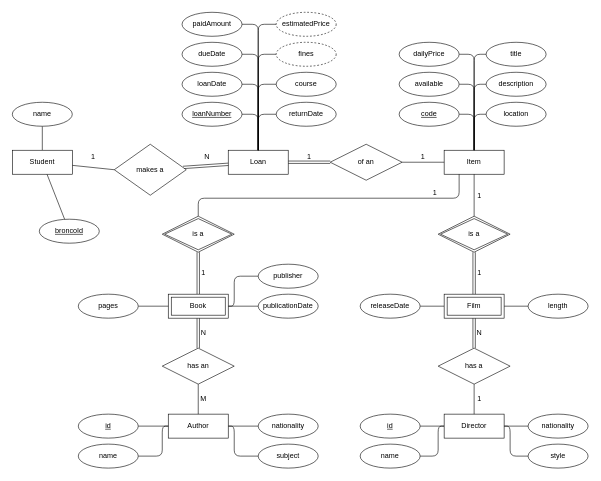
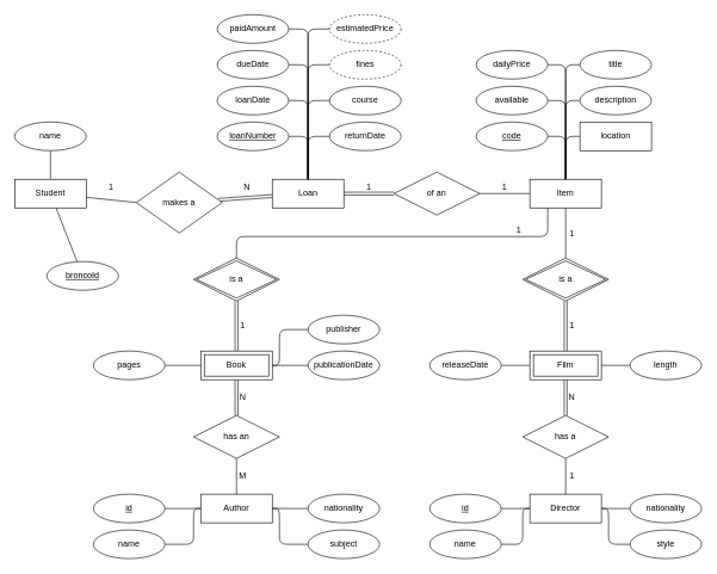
  <mxCell id="0" />
  <mxCell id="1" parent="0" />
  <mxCell id="2" style="edgeStyle=none;html=1;endArrow=none;endFill=0;" parent="1" source="5" target="6" edge="1"><mxGeometry relative="1" as="geometry" /></mxCell>
  <mxCell id="3" style="edgeStyle=none;html=1;endArrow=none;endFill=0;" parent="1" source="5" target="7" edge="1"><mxGeometry relative="1" as="geometry" /></mxCell>
  <mxCell id="4" style="edgeStyle=none;html=1;entryX=0;entryY=0.5;entryDx=0;entryDy=0;endArrow=none;endFill=0;" parent="1" source="5" target="55" edge="1"><mxGeometry relative="1" as="geometry" /></mxCell>
  <mxCell id="5" value="Student" style="whiteSpace=wrap;html=1;align=center;" parent="1" vertex="1"><mxGeometry x="20" y="250" width="100" height="40" as="geometry" /></mxCell>
  <mxCell id="6" value="name" style="ellipse;whiteSpace=wrap;html=1;align=center;" parent="1" vertex="1"><mxGeometry x="20" y="170" width="100" height="40" as="geometry" /></mxCell>
  <mxCell id="7" value="broncoId" style="ellipse;whiteSpace=wrap;html=1;align=center;fontStyle=4;" parent="1" vertex="1"><mxGeometry x="65" y="365" width="100" height="40" as="geometry" /></mxCell>
  <mxCell id="8" style="edgeStyle=none;html=1;endArrow=none;endFill=0;" parent="1" source="10" target="21" edge="1"><mxGeometry relative="1" as="geometry"><Array as="points"><mxPoint x="430" y="40" /></Array></mxGeometry></mxCell>
  <mxCell id="9" style="edgeStyle=none;html=1;entryX=0;entryY=0.5;entryDx=0;entryDy=0;endArrow=none;endFill=0;shape=link;" parent="1" source="10" target="57" edge="1"><mxGeometry relative="1" as="geometry" /></mxCell>
  <mxCell id="10" value="Loan" style="whiteSpace=wrap;html=1;align=center;" parent="1" vertex="1"><mxGeometry x="380" y="250" width="100" height="40" as="geometry" /></mxCell>
  <mxCell id="11" style="edgeStyle=none;html=1;endArrow=none;endFill=0;" parent="1" source="12" edge="1"><mxGeometry relative="1" as="geometry"><mxPoint x="430" y="250" as="targetPoint" /><Array as="points"><mxPoint x="430" y="190" /></Array></mxGeometry></mxCell>
  <mxCell id="12" value="loanNumber" style="ellipse;whiteSpace=wrap;html=1;align=center;fontStyle=4;" parent="1" vertex="1"><mxGeometry x="303" y="170" width="100" height="40" as="geometry" /></mxCell>
  <mxCell id="13" style="edgeStyle=none;html=1;endArrow=none;endFill=0;" parent="1" source="14" edge="1"><mxGeometry relative="1" as="geometry"><mxPoint x="430" y="250" as="targetPoint" /><Array as="points"><mxPoint x="430" y="90" /></Array></mxGeometry></mxCell>
  <mxCell id="14" value="dueDate" style="ellipse;whiteSpace=wrap;html=1;align=center;" parent="1" vertex="1"><mxGeometry x="303" y="70" width="100" height="40" as="geometry" /></mxCell>
  <mxCell id="15" style="edgeStyle=none;html=1;endArrow=none;endFill=0;" parent="1" source="16" edge="1"><mxGeometry relative="1" as="geometry"><mxPoint x="430" y="250" as="targetPoint" /><Array as="points"><mxPoint x="430" y="140" /></Array></mxGeometry></mxCell>
  <mxCell id="16" value="loanDate" style="ellipse;whiteSpace=wrap;html=1;align=center;" parent="1" vertex="1"><mxGeometry x="303" y="120" width="100" height="40" as="geometry" /></mxCell>
  <mxCell id="17" style="edgeStyle=none;html=1;entryX=0.5;entryY=0;entryDx=0;entryDy=0;endArrow=none;endFill=0;" parent="1" source="18" target="10" edge="1"><mxGeometry relative="1" as="geometry"><Array as="points"><mxPoint x="430" y="190" /></Array></mxGeometry></mxCell>
  <mxCell id="18" value="returnDate" style="ellipse;whiteSpace=wrap;html=1;align=center;" parent="1" vertex="1"><mxGeometry x="460" y="170" width="100" height="40" as="geometry" /></mxCell>
  <mxCell id="19" style="edgeStyle=none;html=1;entryX=0.5;entryY=0;entryDx=0;entryDy=0;endArrow=none;endFill=0;" parent="1" source="20" target="10" edge="1"><mxGeometry relative="1" as="geometry"><Array as="points"><mxPoint x="430" y="140" /></Array></mxGeometry></mxCell>
  <mxCell id="20" value="course" style="ellipse;whiteSpace=wrap;html=1;align=center;" parent="1" vertex="1"><mxGeometry x="460" y="120" width="100" height="40" as="geometry" /></mxCell>
  <mxCell id="21" value="estimatedPrice" style="ellipse;whiteSpace=wrap;html=1;align=center;dashed=1;" parent="1" vertex="1"><mxGeometry x="460" y="20" width="100" height="40" as="geometry" /></mxCell>
  <mxCell id="22" style="edgeStyle=none;html=1;endArrow=none;endFill=0;" parent="1" source="23" edge="1"><mxGeometry relative="1" as="geometry"><mxPoint x="430" y="250" as="targetPoint" /><Array as="points"><mxPoint x="430" y="90" /></Array></mxGeometry></mxCell>
  <mxCell id="23" value="fines" style="ellipse;whiteSpace=wrap;html=1;align=center;dashed=1;" parent="1" vertex="1"><mxGeometry x="460" y="70" width="100" height="40" as="geometry" /></mxCell>
  <mxCell id="24" style="edgeStyle=none;html=1;entryX=0;entryY=0.5;entryDx=0;entryDy=0;endArrow=none;endFill=0;" parent="1" source="26" target="34" edge="1"><mxGeometry relative="1" as="geometry" /></mxCell>
  <mxCell id="25" style="edgeStyle=none;html=1;entryX=0;entryY=0.5;entryDx=0;entryDy=0;endArrow=none;endFill=0;" parent="1" source="26" target="35" edge="1"><mxGeometry relative="1" as="geometry"><Array as="points"><mxPoint x="390" y="710" /><mxPoint x="390" y="760" /></Array></mxGeometry></mxCell>
  <mxCell id="26" value="Author" style="whiteSpace=wrap;html=1;align=center;" parent="1" vertex="1"><mxGeometry x="280" y="690" width="100" height="40" as="geometry" /></mxCell>
  <mxCell id="27" style="edgeStyle=none;html=1;endArrow=none;endFill=0;" parent="1" source="31" target="37" edge="1"><mxGeometry relative="1" as="geometry" /></mxCell>
  <mxCell id="28" style="edgeStyle=none;html=1;endArrow=none;endFill=0;" parent="1" source="31" target="41" edge="1"><mxGeometry relative="1" as="geometry" /></mxCell>
  <mxCell id="29" style="edgeStyle=none;html=1;entryX=1;entryY=0.5;entryDx=0;entryDy=0;endArrow=none;endFill=0;" parent="1" source="31" target="36" edge="1"><mxGeometry relative="1" as="geometry"><Array as="points"><mxPoint x="730" y="710" /><mxPoint x="730" y="760" /></Array></mxGeometry></mxCell>
  <mxCell id="30" style="edgeStyle=none;html=1;entryX=0;entryY=0.5;entryDx=0;entryDy=0;endArrow=none;endFill=0;" parent="1" source="31" target="38" edge="1"><mxGeometry relative="1" as="geometry"><Array as="points"><mxPoint x="850" y="710" /><mxPoint x="850" y="760" /></Array></mxGeometry></mxCell>
  <mxCell id="31" value="Director" style="whiteSpace=wrap;html=1;align=center;" parent="1" vertex="1"><mxGeometry x="740" y="690" width="100" height="40" as="geometry" /></mxCell>
  <mxCell id="32" style="edgeStyle=none;html=1;entryX=0;entryY=0.5;entryDx=0;entryDy=0;endArrow=none;endFill=0;" parent="1" source="33" target="26" edge="1"><mxGeometry relative="1" as="geometry"><Array as="points"><mxPoint x="270" y="760" /><mxPoint x="270" y="710" /></Array></mxGeometry></mxCell>
  <mxCell id="33" value="name" style="ellipse;whiteSpace=wrap;html=1;align=center;" parent="1" vertex="1"><mxGeometry x="130" y="740" width="100" height="40" as="geometry" /></mxCell>
  <mxCell id="34" value="nationality" style="ellipse;whiteSpace=wrap;html=1;align=center;" parent="1" vertex="1"><mxGeometry x="430" y="690" width="100" height="40" as="geometry" /></mxCell>
  <mxCell id="35" value="subject" style="ellipse;whiteSpace=wrap;html=1;align=center;" parent="1" vertex="1"><mxGeometry x="430" y="740" width="100" height="40" as="geometry" /></mxCell>
  <mxCell id="36" value="name" style="ellipse;whiteSpace=wrap;html=1;align=center;" parent="1" vertex="1"><mxGeometry x="600" y="740" width="100" height="40" as="geometry" /></mxCell>
  <mxCell id="37" value="nationality" style="ellipse;whiteSpace=wrap;html=1;align=center;" parent="1" vertex="1"><mxGeometry x="880" y="690" width="100" height="40" as="geometry" /></mxCell>
  <mxCell id="38" value="style" style="ellipse;whiteSpace=wrap;html=1;align=center;" parent="1" vertex="1"><mxGeometry x="880" y="740" width="100" height="40" as="geometry" /></mxCell>
  <mxCell id="39" style="edgeStyle=none;html=1;endArrow=none;endFill=0;" parent="1" source="40" target="26" edge="1"><mxGeometry relative="1" as="geometry" /></mxCell>
  <mxCell id="40" value="id" style="ellipse;whiteSpace=wrap;html=1;align=center;fontStyle=4;" parent="1" vertex="1"><mxGeometry x="130" y="690" width="100" height="40" as="geometry" /></mxCell>
  <mxCell id="41" value="id" style="ellipse;whiteSpace=wrap;html=1;align=center;fontStyle=4;" parent="1" vertex="1"><mxGeometry x="600" y="690" width="100" height="40" as="geometry" /></mxCell>
  <mxCell id="42" style="edgeStyle=none;html=1;entryX=1;entryY=0.5;entryDx=0;entryDy=0;endArrow=none;endFill=0;" parent="1" source="44" target="58" edge="1"><mxGeometry relative="1" as="geometry"><Array as="points"><mxPoint x="790" y="190" /></Array></mxGeometry></mxCell>
  <mxCell id="43" style="edgeStyle=none;html=1;entryX=0;entryY=0.5;entryDx=0;entryDy=0;endArrow=none;endFill=0;" parent="1" source="44" target="65" edge="1"><mxGeometry relative="1" as="geometry"><Array as="points"><mxPoint x="790" y="190" /></Array></mxGeometry></mxCell>
  <mxCell id="44" value="Item" style="whiteSpace=wrap;html=1;align=center;" parent="1" vertex="1"><mxGeometry x="740" y="250" width="100" height="40" as="geometry" /></mxCell>
  <mxCell id="45" style="edgeStyle=none;html=1;entryX=0.5;entryY=1;entryDx=0;entryDy=0;endArrow=none;endFill=0;shape=link;" parent="1" source="49" target="74" edge="1"><mxGeometry relative="1" as="geometry" /></mxCell>
  <mxCell id="46" style="edgeStyle=none;html=1;entryX=0;entryY=0.5;entryDx=0;entryDy=0;endArrow=none;endFill=0;" parent="1" source="49" target="78" edge="1"><mxGeometry relative="1" as="geometry" /></mxCell>
  <mxCell id="47" style="edgeStyle=none;html=1;entryX=0;entryY=0.5;entryDx=0;entryDy=0;endArrow=none;endFill=0;" parent="1" source="49" target="77" edge="1"><mxGeometry relative="1" as="geometry"><Array as="points"><mxPoint x="390" y="510" /><mxPoint x="390" y="460" /></Array></mxGeometry></mxCell>
  <mxCell id="48" style="edgeStyle=none;html=1;endArrow=none;endFill=0;shape=link;" parent="1" source="49" target="80" edge="1"><mxGeometry relative="1" as="geometry" /></mxCell>
  <mxCell id="49" value="Book" style="shape=ext;margin=3;double=1;whiteSpace=wrap;html=1;align=center;" parent="1" vertex="1"><mxGeometry x="280" y="490" width="100" height="40" as="geometry" /></mxCell>
  <mxCell id="50" style="edgeStyle=none;html=1;endArrow=none;endFill=0;" parent="1" source="53" target="72" edge="1"><mxGeometry relative="1" as="geometry" /></mxCell>
  <mxCell id="51" style="edgeStyle=none;html=1;endArrow=none;endFill=0;" parent="1" source="53" target="71" edge="1"><mxGeometry relative="1" as="geometry" /></mxCell>
  <mxCell id="52" style="edgeStyle=none;html=1;endArrow=none;endFill=0;shape=link;" parent="1" source="53" target="82" edge="1"><mxGeometry relative="1" as="geometry" /></mxCell>
  <mxCell id="53" value="Film" style="shape=ext;margin=3;double=1;whiteSpace=wrap;html=1;align=center;" parent="1" vertex="1"><mxGeometry x="740" y="490" width="100" height="40" as="geometry" /></mxCell>
  <mxCell id="54" style="edgeStyle=none;html=1;endArrow=none;endFill=0;shape=link;" parent="1" source="55" target="10" edge="1"><mxGeometry relative="1" as="geometry" /></mxCell>
  <mxCell id="55" value="makes a" style="shape=rhombus;perimeter=rhombusPerimeter;whiteSpace=wrap;html=1;align=center;" parent="1" vertex="1"><mxGeometry x="190" y="240" width="120" height="85" as="geometry" /></mxCell>
  <mxCell id="56" style="edgeStyle=none;html=1;entryX=0;entryY=0.5;entryDx=0;entryDy=0;endArrow=none;endFill=0;" parent="1" source="57" target="44" edge="1"><mxGeometry relative="1" as="geometry" /></mxCell>
  <mxCell id="57" value="of an" style="shape=rhombus;perimeter=rhombusPerimeter;whiteSpace=wrap;html=1;align=center;" parent="1" vertex="1"><mxGeometry x="550" y="240" width="120" height="60" as="geometry" /></mxCell>
  <mxCell id="58" value="code" style="ellipse;whiteSpace=wrap;html=1;align=center;fontStyle=4;" parent="1" vertex="1"><mxGeometry x="665" y="170" width="100" height="40" as="geometry" /></mxCell>
  <mxCell id="59" style="edgeStyle=none;html=1;entryX=0.5;entryY=0;entryDx=0;entryDy=0;endArrow=none;endFill=0;" parent="1" source="60" target="44" edge="1"><mxGeometry relative="1" as="geometry"><Array as="points"><mxPoint x="790" y="140" /></Array></mxGeometry></mxCell>
  <mxCell id="60" value="available" style="ellipse;whiteSpace=wrap;html=1;align=center;" parent="1" vertex="1"><mxGeometry x="665" y="120" width="100" height="40" as="geometry" /></mxCell>
  <mxCell id="61" style="edgeStyle=none;html=1;endArrow=none;endFill=0;" parent="1" source="62" edge="1"><mxGeometry relative="1" as="geometry"><mxPoint x="790" y="250" as="targetPoint" /><Array as="points"><mxPoint x="790" y="90" /></Array></mxGeometry></mxCell>
  <mxCell id="62" value="title" style="ellipse;whiteSpace=wrap;html=1;align=center;" parent="1" vertex="1"><mxGeometry x="810" y="70" width="100" height="40" as="geometry" /></mxCell>
  <mxCell id="63" style="edgeStyle=none;html=1;endArrow=none;endFill=0;" parent="1" source="64" edge="1"><mxGeometry relative="1" as="geometry"><mxPoint x="790" y="250" as="targetPoint" /><Array as="points"><mxPoint x="790" y="140" /></Array></mxGeometry></mxCell>
  <mxCell id="64" value="description" style="ellipse;whiteSpace=wrap;html=1;align=center;" parent="1" vertex="1"><mxGeometry x="810" y="120" width="100" height="40" as="geometry" /></mxCell>
- <mxCell id="65" value="location" style="ellipse;whiteSpace=wrap;html=1;align=center;" parent="1" vertex="1"><mxGeometry x="810" y="170" width="100" height="40" as="geometry" /></mxCell>
+ <mxCell id="65" value="location" style="whiteSpace=wrap;html=1;align=center;rounded=0;" parent="1" vertex="1"><mxGeometry x="810" y="170" width="100" height="40" as="geometry" /></mxCell>
  <mxCell id="66" style="edgeStyle=none;html=1;endArrow=none;endFill=0;" parent="1" source="67" edge="1"><mxGeometry relative="1" as="geometry"><mxPoint x="790" y="250" as="targetPoint" /><Array as="points"><mxPoint x="790" y="90" /></Array></mxGeometry></mxCell>
  <mxCell id="67" value="dailyPrice" style="ellipse;whiteSpace=wrap;html=1;align=center;" parent="1" vertex="1"><mxGeometry x="665" y="70" width="100" height="40" as="geometry" /></mxCell>
  <mxCell id="68" style="edgeStyle=none;html=1;endArrow=none;endFill=0;shape=link;" parent="1" source="70" target="53" edge="1"><mxGeometry relative="1" as="geometry" /></mxCell>
  <mxCell id="69" style="edgeStyle=none;html=1;endArrow=none;endFill=0;" parent="1" source="70" target="44" edge="1"><mxGeometry relative="1" as="geometry" /></mxCell>
  <mxCell id="70" value="is a" style="shape=rhombus;double=1;perimeter=rhombusPerimeter;whiteSpace=wrap;html=1;align=center;" parent="1" vertex="1"><mxGeometry x="730" y="360" width="120" height="60" as="geometry" /></mxCell>
  <mxCell id="71" value="releaseDate" style="ellipse;whiteSpace=wrap;html=1;align=center;" parent="1" vertex="1"><mxGeometry x="600" y="490" width="100" height="40" as="geometry" /></mxCell>
  <mxCell id="72" value="length" style="ellipse;whiteSpace=wrap;html=1;align=center;" parent="1" vertex="1"><mxGeometry x="880" y="490" width="100" height="40" as="geometry" /></mxCell>
  <mxCell id="73" style="edgeStyle=none;html=1;entryX=0.25;entryY=1;entryDx=0;entryDy=0;endArrow=none;endFill=0;" parent="1" source="74" target="44" edge="1"><mxGeometry relative="1" as="geometry"><Array as="points"><mxPoint x="330" y="330" /><mxPoint x="765" y="330" /></Array></mxGeometry></mxCell>
  <mxCell id="74" value="is a" style="shape=rhombus;double=1;perimeter=rhombusPerimeter;whiteSpace=wrap;html=1;align=center;" parent="1" vertex="1"><mxGeometry x="270" y="360" width="120" height="60" as="geometry" /></mxCell>
  <mxCell id="75" style="edgeStyle=none;html=1;endArrow=none;endFill=0;" parent="1" source="76" target="49" edge="1"><mxGeometry relative="1" as="geometry" /></mxCell>
  <mxCell id="76" value="pages" style="ellipse;whiteSpace=wrap;html=1;align=center;" parent="1" vertex="1"><mxGeometry x="130" y="490" width="100" height="40" as="geometry" /></mxCell>
  <mxCell id="77" value="publisher" style="ellipse;whiteSpace=wrap;html=1;align=center;" parent="1" vertex="1"><mxGeometry x="430" y="440" width="100" height="40" as="geometry" /></mxCell>
  <mxCell id="78" value="publicationDate" style="ellipse;whiteSpace=wrap;html=1;align=center;" parent="1" vertex="1"><mxGeometry x="430" y="490" width="100" height="40" as="geometry" /></mxCell>
  <mxCell id="79" style="edgeStyle=none;html=1;endArrow=none;endFill=0;" parent="1" source="80" target="26" edge="1"><mxGeometry relative="1" as="geometry" /></mxCell>
  <mxCell id="80" value="has an" style="shape=rhombus;perimeter=rhombusPerimeter;whiteSpace=wrap;html=1;align=center;" parent="1" vertex="1"><mxGeometry x="270" y="580" width="120" height="60" as="geometry" /></mxCell>
  <mxCell id="81" style="edgeStyle=none;html=1;endArrow=none;endFill=0;" parent="1" source="82" target="31" edge="1"><mxGeometry relative="1" as="geometry" /></mxCell>
  <mxCell id="82" value="has a" style="shape=rhombus;perimeter=rhombusPerimeter;whiteSpace=wrap;html=1;align=center;" parent="1" vertex="1"><mxGeometry x="730" y="580" width="120" height="60" as="geometry" /></mxCell>
  <mxCell id="83" value="1" style="text;html=1;strokeColor=none;fillColor=none;align=center;verticalAlign=middle;whiteSpace=wrap;rounded=0;" parent="1" vertex="1"><mxGeometry x="140" y="256" width="30" height="10" as="geometry" /></mxCell>
  <mxCell id="84" value="N" style="text;html=1;strokeColor=none;fillColor=none;align=center;verticalAlign=middle;whiteSpace=wrap;rounded=0;" parent="1" vertex="1"><mxGeometry x="330" y="256" width="30" height="10" as="geometry" /></mxCell>
  <mxCell id="85" value="1" style="text;html=1;strokeColor=none;fillColor=none;align=center;verticalAlign=middle;whiteSpace=wrap;rounded=0;" parent="1" vertex="1"><mxGeometry x="500" y="256" width="30" height="10" as="geometry" /></mxCell>
  <mxCell id="86" value="1" style="text;html=1;strokeColor=none;fillColor=none;align=center;verticalAlign=middle;whiteSpace=wrap;rounded=0;" parent="1" vertex="1"><mxGeometry x="690" y="256" width="30" height="10" as="geometry" /></mxCell>
  <mxCell id="87" value="1" style="text;html=1;strokeColor=none;fillColor=none;align=center;verticalAlign=middle;whiteSpace=wrap;rounded=0;" parent="1" vertex="1"><mxGeometry x="710" y="316" width="30" height="10" as="geometry" /></mxCell>
  <mxCell id="88" value="1" style="text;html=1;strokeColor=none;fillColor=none;align=center;verticalAlign=middle;whiteSpace=wrap;rounded=0;" parent="1" vertex="1"><mxGeometry x="784" y="321" width="30" height="10" as="geometry" /></mxCell>
  <mxCell id="89" value="1" style="text;html=1;strokeColor=none;fillColor=none;align=center;verticalAlign=middle;whiteSpace=wrap;rounded=0;" parent="1" vertex="1"><mxGeometry x="324" y="450" width="30" height="10" as="geometry" /></mxCell>
  <mxCell id="90" value="1" style="text;html=1;strokeColor=none;fillColor=none;align=center;verticalAlign=middle;whiteSpace=wrap;rounded=0;" parent="1" vertex="1"><mxGeometry x="784" y="450" width="30" height="10" as="geometry" /></mxCell>
  <mxCell id="91" value="N" style="text;html=1;strokeColor=none;fillColor=none;align=center;verticalAlign=middle;whiteSpace=wrap;rounded=0;" parent="1" vertex="1"><mxGeometry x="784" y="550" width="30" height="10" as="geometry" /></mxCell>
  <mxCell id="92" value="1" style="text;html=1;strokeColor=none;fillColor=none;align=center;verticalAlign=middle;whiteSpace=wrap;rounded=0;" parent="1" vertex="1"><mxGeometry x="784" y="660" width="30" height="10" as="geometry" /></mxCell>
  <mxCell id="93" value="N" style="text;html=1;strokeColor=none;fillColor=none;align=center;verticalAlign=middle;whiteSpace=wrap;rounded=0;" parent="1" vertex="1"><mxGeometry x="324" y="550" width="30" height="10" as="geometry" /></mxCell>
  <mxCell id="94" value="M" style="text;html=1;strokeColor=none;fillColor=none;align=center;verticalAlign=middle;whiteSpace=wrap;rounded=0;" parent="1" vertex="1"><mxGeometry x="324" y="660" width="30" height="10" as="geometry" /></mxCell>
  <mxCell id="95" style="edgeStyle=none;html=1;entryX=0.5;entryY=0;entryDx=0;entryDy=0;endArrow=none;endFill=0;" edge="1" parent="1" source="96" target="10"><mxGeometry relative="1" as="geometry"><Array as="points"><mxPoint x="430" y="40" /></Array></mxGeometry></mxCell>
  <mxCell id="96" value="paidAmount" style="ellipse;whiteSpace=wrap;html=1;align=center;" vertex="1" parent="1"><mxGeometry x="303" y="20" width="100" height="40" as="geometry" /></mxCell>
